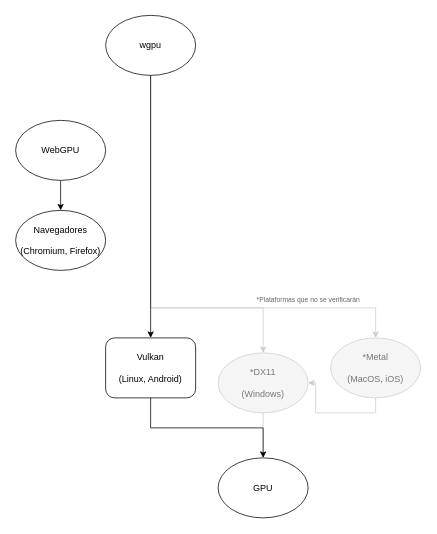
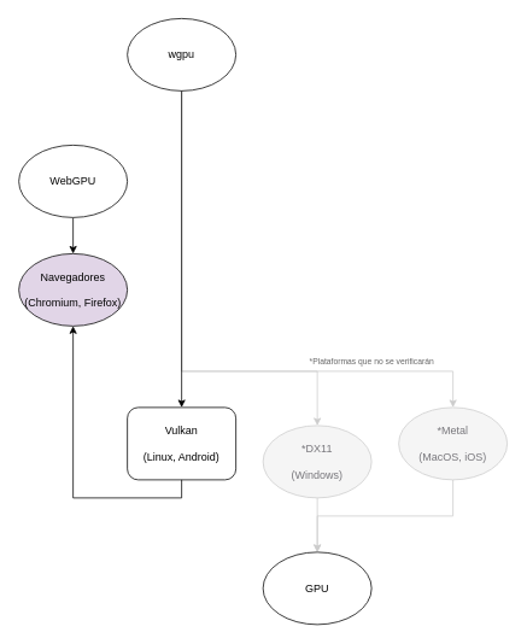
  <mxCell id="0" />
  <mxCell id="1" parent="0" />
  <mxCell id="2" style="edgeStyle=orthogonalEdgeStyle;rounded=0;orthogonalLoop=1;jettySize=auto;html=1;exitX=0.5;exitY=1;exitDx=0;exitDy=0;entryX=0.5;entryY=0;entryDx=0;entryDy=0;fillColor=#f5f5f5;strokeColor=#CCCCCC;fontColor=#77767b;" edge="1" parent="1" source="4" target="10"><mxGeometry relative="1" as="geometry"><Array as="points"><mxPoint x="200" y="410" /><mxPoint x="350" y="410" /></Array></mxGeometry></mxCell>
  <mxCell id="3" style="edgeStyle=orthogonalEdgeStyle;rounded=0;orthogonalLoop=1;jettySize=auto;html=1;exitX=0.5;exitY=1;exitDx=0;exitDy=0;entryX=0.5;entryY=0;entryDx=0;entryDy=0;fillColor=#f5f5f5;strokeColor=#CCCCCC;fontColor=#77767b;" edge="1" parent="1"><mxGeometry relative="1" as="geometry"><mxPoint x="200" y="100" as="sourcePoint" /><mxPoint x="500" y="450" as="targetPoint" /><Array as="points"><mxPoint x="200" y="410" /><mxPoint x="500" y="410" /></Array></mxGeometry></mxCell>
  <mxCell id="4" value="wgpu" style="ellipse;whiteSpace=wrap;html=1;" vertex="1" parent="1"><mxGeometry x="140" y="20" width="120" height="80" as="geometry" /></mxCell>
  <mxCell id="5" value="" style="edgeStyle=orthogonalEdgeStyle;rounded=0;orthogonalLoop=1;jettySize=auto;html=1;" edge="1" parent="1" source="6" target="7"><mxGeometry relative="1" as="geometry" /></mxCell>
  <mxCell id="6" value="WebGPU" style="ellipse;whiteSpace=wrap;html=1;" vertex="1" parent="1"><mxGeometry x="20" y="160" width="120" height="80" as="geometry" /></mxCell>
- <mxCell id="7" value="&lt;div&gt;Navegadores&lt;/div&gt;&lt;div&gt;&lt;br&gt;&lt;/div&gt;&lt;div&gt;(Chromium, Firefox)&lt;br&gt;&lt;/div&gt;" style="ellipse;whiteSpace=wrap;html=1;" vertex="1" parent="1"><mxGeometry x="20" y="280" width="120" height="80" as="geometry" /></mxCell>
+ <mxCell id="7" value="&lt;div&gt;Navegadores&lt;/div&gt;&lt;div&gt;&lt;br&gt;&lt;/div&gt;&lt;div&gt;(Chromium, Firefox)&lt;br&gt;&lt;/div&gt;" style="ellipse;whiteSpace=wrap;html=1;fillColor=#e1d5e7;" vertex="1" parent="1"><mxGeometry x="20" y="280" width="120" height="80" as="geometry" /></mxCell>
  <mxCell id="8" value="&lt;div&gt;Vulkan&lt;/div&gt;&lt;div&gt;&lt;br&gt;&lt;/div&gt;&lt;div&gt;(Linux, Android)&lt;br&gt;&lt;/div&gt;" style="whiteSpace=wrap;html=1;rounded=1;" vertex="1" parent="1"><mxGeometry x="140" y="450" width="120" height="80" as="geometry" /></mxCell>
  <mxCell id="9" value="" style="edgeStyle=orthogonalEdgeStyle;rounded=0;orthogonalLoop=1;jettySize=auto;html=1;strokeColor=#cccccc;" edge="1" parent="1" source="10" target="15"><mxGeometry relative="1" as="geometry" /></mxCell>
  <mxCell id="10" value="&lt;div&gt;*DX11&lt;/div&gt;&lt;div&gt;&lt;br&gt;&lt;/div&gt;&lt;div&gt;(Windows)&lt;br&gt;&lt;/div&gt;" style="ellipse;whiteSpace=wrap;html=1;fillColor=#f5f5f5;fontColor=#77767b;strokeColor=#CCCCCC;" vertex="1" parent="1"><mxGeometry x="290" y="470" width="120" height="80" as="geometry" /></mxCell>
- <mxCell id="11" style="edgeStyle=orthogonalEdgeStyle;rounded=0;orthogonalLoop=1;jettySize=auto;html=1;exitX=0.5;exitY=1;exitDx=0;exitDy=0;strokeColor=#cccccc;" edge="1" parent="1" source="12" target="10"><mxGeometry relative="1" as="geometry" /></mxCell>
+ <mxCell id="11" style="edgeStyle=orthogonalEdgeStyle;rounded=0;orthogonalLoop=1;jettySize=auto;html=1;exitX=0.5;exitY=1;exitDx=0;exitDy=0;entryX=0.5;entryY=0;entryDx=0;entryDy=0;strokeColor=#cccccc;" edge="1" parent="1" source="12" target="15"><mxGeometry relative="1" as="geometry" /></mxCell>
  <mxCell id="12" value="*Metal&lt;div&gt;&lt;br&gt;&lt;/div&gt;&lt;div&gt;(MacOS, iOS)&lt;br&gt;&lt;/div&gt;" style="ellipse;whiteSpace=wrap;html=1;fillColor=#f5f5f5;fontColor=#77767b;strokeColor=#CCCCCC;" vertex="1" parent="1"><mxGeometry x="440" y="450" width="120" height="80" as="geometry" /></mxCell>
  <mxCell id="13" value="*Plataformas que no se verificarán" style="text;html=1;align=center;verticalAlign=middle;resizable=0;points=[];autosize=1;strokeColor=none;fillColor=none;fontColor=#666666;fontSize=9;" vertex="1" parent="1"><mxGeometry x="320" y="390" width="180" height="20" as="geometry" /></mxCell>
  <mxCell id="14" style="edgeStyle=orthogonalEdgeStyle;rounded=0;orthogonalLoop=1;jettySize=auto;html=1;exitX=0.5;exitY=1;exitDx=0;exitDy=0;entryX=0.5;entryY=0;entryDx=0;entryDy=0;" edge="1" parent="1" source="4" target="8"><mxGeometry relative="1" as="geometry" /></mxCell>
  <mxCell id="15" value="GPU" style="ellipse;whiteSpace=wrap;html=1;" vertex="1" parent="1"><mxGeometry x="290" y="610" width="120" height="80" as="geometry" /></mxCell>
- <mxCell id="16" style="edgeStyle=orthogonalEdgeStyle;rounded=0;orthogonalLoop=1;jettySize=auto;html=1;exitX=0.5;exitY=1;exitDx=0;exitDy=0;entryX=0.5;entryY=0;entryDx=0;entryDy=0;" edge="1" parent="1" source="8" target="15"><mxGeometry relative="1" as="geometry" /></mxCell>
+ <mxCell id="16" style="edgeStyle=orthogonalEdgeStyle;rounded=0;orthogonalLoop=1;jettySize=auto;html=1;exitX=0.5;exitY=1;exitDx=0;exitDy=0;" edge="1" parent="1" source="8" target="7"><mxGeometry relative="1" as="geometry" /></mxCell>
